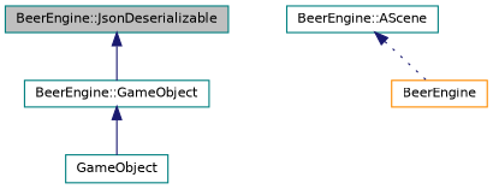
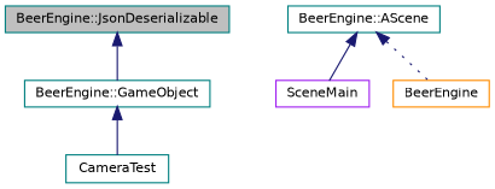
  digraph {
    node [color=teal fillcolor=white fontname=Helvetica fontsize=10 shape=record style=filled]
    edge [color=midnightblue dir=back fontname=Helvetica fontsize=10 labelfontname=Helvetica labelfontsize=10 style=solid]
    n1 [fillcolor=grey75 fontcolor=black height=0.2 label="BeerEngine::JsonDeserializable" width=0.4]
    n2 [height=0.2 label="BeerEngine::GameObject" width=0.4]
    n3 [height=0.2 label="BeerEngine::AScene" width=0.4]
+   n4 [color=purple height=0.2 label=SceneMain width=0.4]
    n5 [color=darkorange height=0.2 label=BeerEngine width=0.4]
-   n6 [height=0.2 label=GameObject width=0.4]
+   n6 [height=0.2 label=CameraTest width=0.4]
    n1 -> n2
    n2 -> n6
+   n3 -> n4
    n3 -> n5 [style=dotted]
  }
